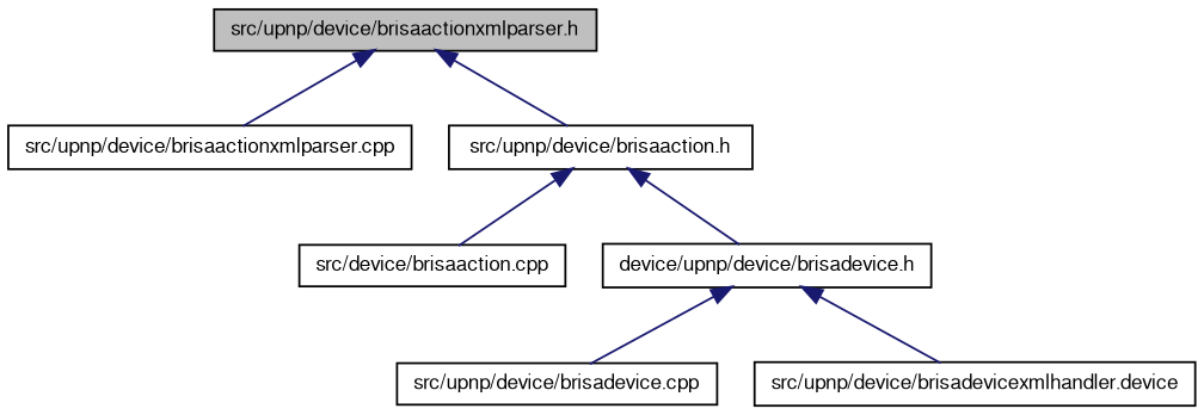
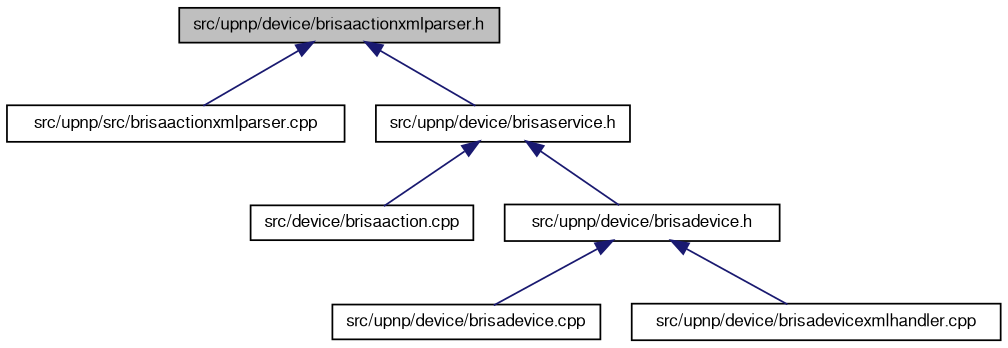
  digraph {
    node [color=black fontname=FreeSans fontsize=10 shape=record]
    edge [color=midnightblue dir=back fontname=FreeSans fontsize=10 labelfontname=FreeSans labelfontsize=10 style=solid]
    n1 [fillcolor=grey75 fontcolor=black height=0.2 label="src/upnp/device/brisaactionxmlparser.h" style=filled width=0.4]
-   n2 [height=0.2 label="src/upnp/device/brisaactionxmlparser.cpp" width=0.4]
-   n3 [height=0.2 label="src/upnp/device/brisaaction.h" width=0.4]
+   n2 [height=0.2 label="src/upnp/src/brisaactionxmlparser.cpp" width=0.4]
+   n3 [height=0.2 label="src/upnp/device/brisaservice.h" width=0.4]
    n4 [height=0.2 label="src/device/brisaaction.cpp" width=0.4]
-   n5 [height=0.2 label="device/upnp/device/brisadevice.h" width=0.4]
+   n5 [height=0.2 label="src/upnp/device/brisadevice.h" width=0.4]
    n6 [height=0.2 label="src/upnp/device/brisadevice.cpp" width=0.4]
-   n7 [height=0.2 label="src/upnp/device/brisadevicexmlhandler.device" width=0.4]
+   n7 [height=0.2 label="src/upnp/device/brisadevicexmlhandler.cpp" width=0.4]
    n1 -> n2
    n1 -> n3
    n3 -> n4
    n3 -> n5
    n5 -> n6
    n5 -> n7
  }
